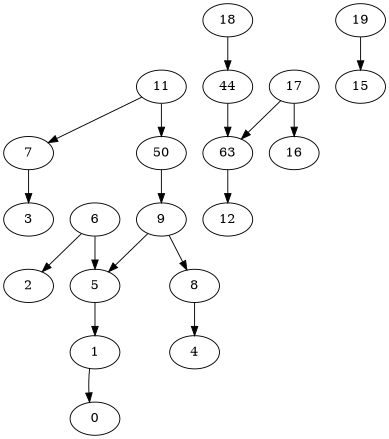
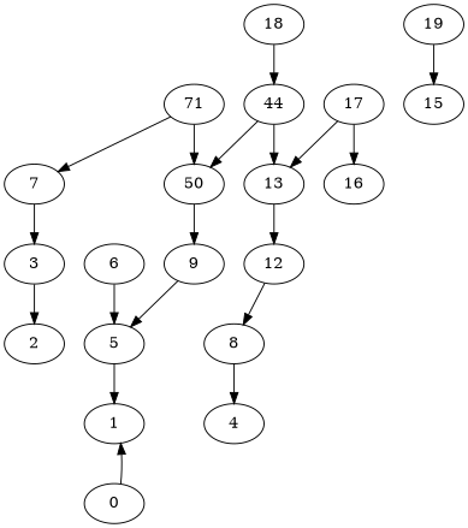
  digraph {
    edge [weight=23]
    1
    0
    3
    2
    5
    6
    7
    9
    8
    4
    n11 [label=50]
-   11
-   13 [label=63]
+   11 [label=71]
+   13
    12
    n15 [label=44]
    17
    16
    18
    19
    15
-   1 -> 0 [weight=9]
-   6 -> 2 [weight=9]
+   0 -> 1 [weight=9]
+   3 -> 2 [weight=9]
    5 -> 1
    6 -> 5
    7 -> 3 [weight=11]
    9 -> 5 [weight=2]
-   9 -> 8 [weight=10]
+   12 -> 8 [weight=10]
    8 -> 4 [weight=25]
    n11 -> 9 [weight=15]
    11 -> 7 [weight=3]
    11 -> n11
    13 -> 12 [weight=5]
+   n15 -> n11 [weight=20]
    n15 -> 13 [weight=5]
    17 -> 13 [weight=1]
    17 -> 16 [weight=11]
    18 -> n15 [weight=5]
    19 -> 15 [weight=8]
  }
